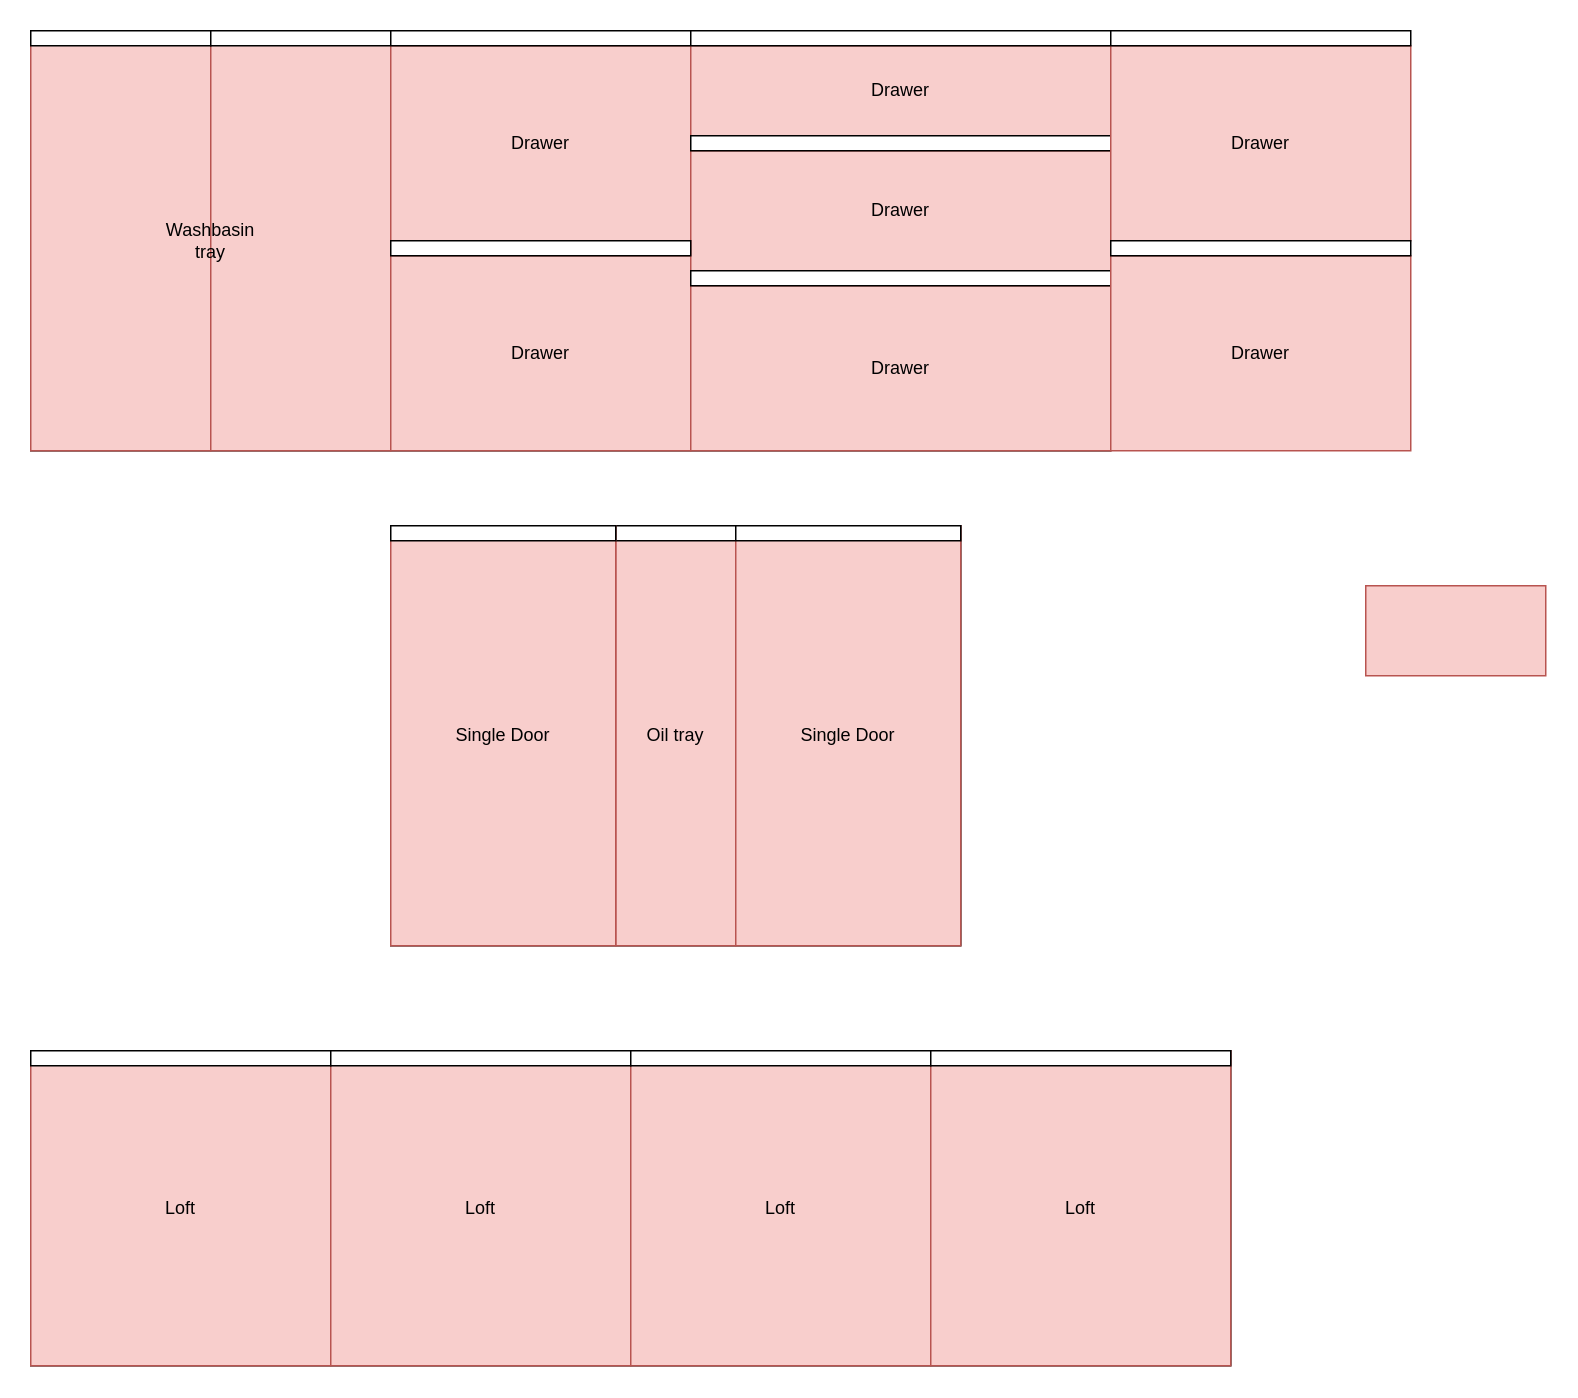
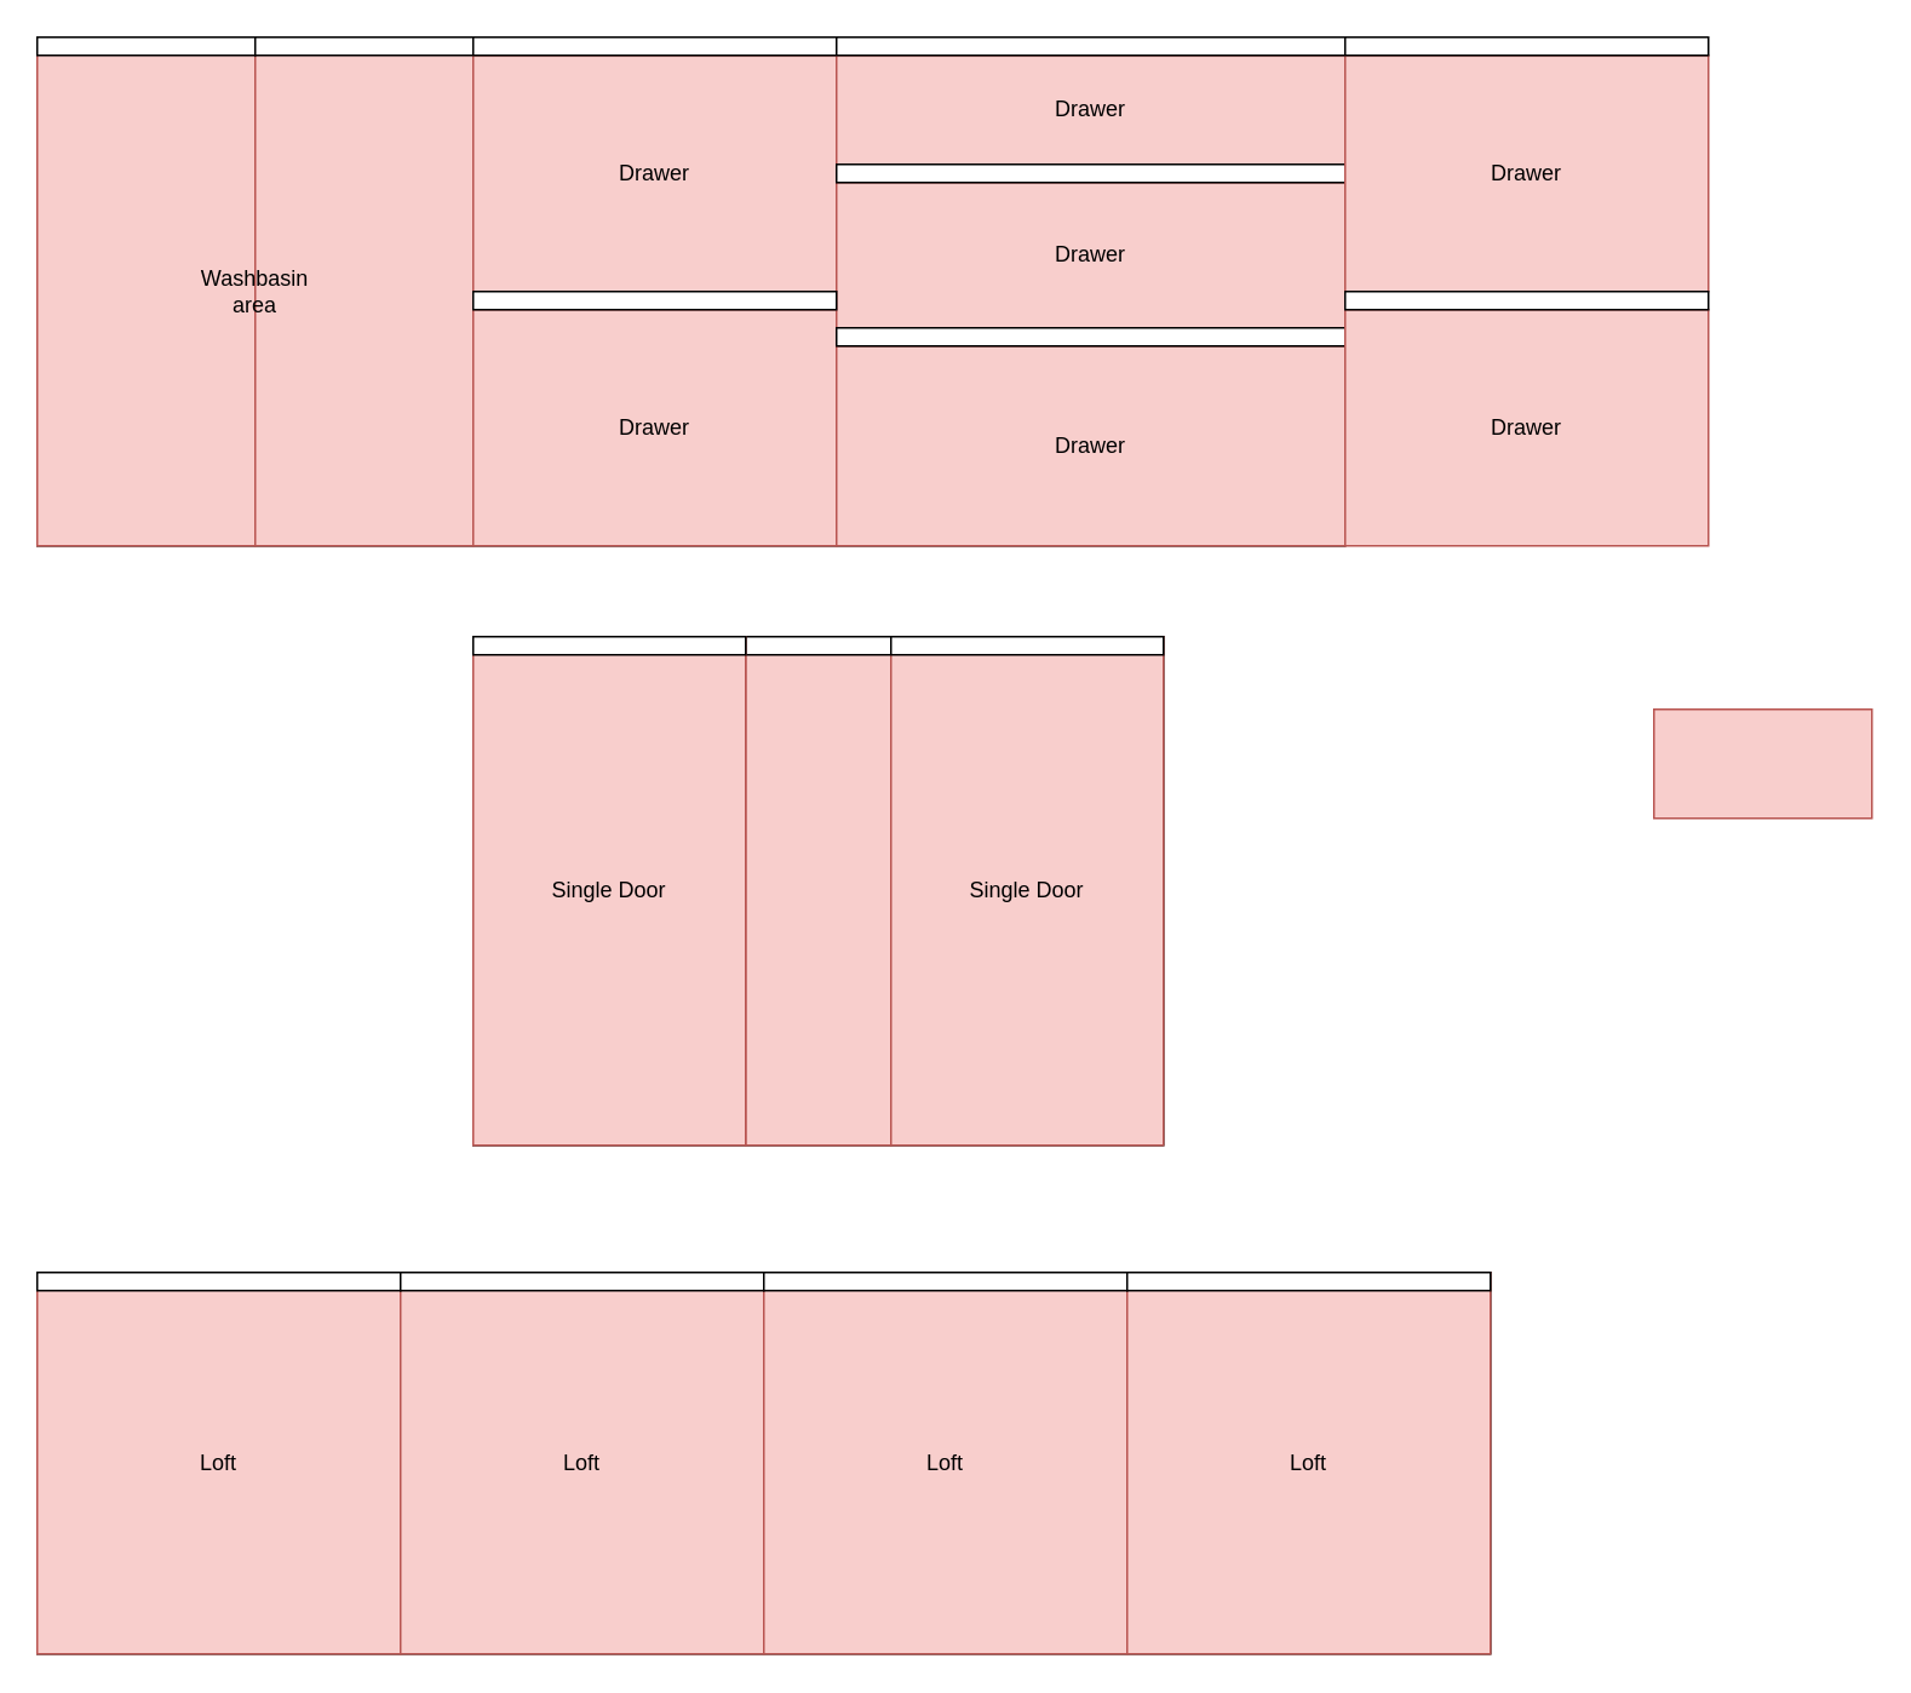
  <mxCell id="0" />
  <mxCell id="1" parent="0" />
  <mxCell id="2" value="" style="rounded=0;whiteSpace=wrap;html=1;container=0;" vertex="1" parent="1"><mxGeometry x="20" y="20" width="720" height="280" as="geometry" /></mxCell>
  <mxCell id="3" value="" style="group;fillColor=#f8cecc;strokeColor=#b85450;container=0;" vertex="1" connectable="0" parent="1"><mxGeometry x="20" y="20" width="120" height="280" as="geometry" /></mxCell>
  <mxCell id="4" value="" style="group;fillColor=#f8cecc;strokeColor=#b85450;gradientColor=none;container=0;" vertex="1" connectable="0" parent="1"><mxGeometry x="140" y="20" width="120" height="280" as="geometry" /></mxCell>
  <mxCell id="5" value="" style="rounded=0;whiteSpace=wrap;html=1;container=0;" vertex="1" parent="1"><mxGeometry x="20" y="20" width="120" height="10" as="geometry" /></mxCell>
  <mxCell id="6" value="" style="rounded=0;whiteSpace=wrap;html=1;container=0;" vertex="1" parent="1"><mxGeometry x="140" y="20" width="120" height="10" as="geometry" /></mxCell>
  <mxCell id="7" value="" style="rounded=0;whiteSpace=wrap;html=1;container=0;" vertex="1" parent="1"><mxGeometry x="260" y="350" width="380" height="280" as="geometry" /></mxCell>
- <mxCell id="8" value="Washbasin tray" style="text;html=1;strokeColor=none;fillColor=none;align=center;verticalAlign=middle;whiteSpace=wrap;rounded=0;" vertex="1" parent="1"><mxGeometry x="110" y="145" width="60" height="30" as="geometry" /></mxCell>
+ <mxCell id="8" value="Washbasin area" style="text;html=1;strokeColor=none;fillColor=none;align=center;verticalAlign=middle;whiteSpace=wrap;rounded=0;" vertex="1" parent="1"><mxGeometry x="110" y="145" width="60" height="30" as="geometry" /></mxCell>
  <mxCell id="9" value="" style="group" vertex="1" connectable="0" parent="1"><mxGeometry x="410" y="350" width="80" height="280" as="geometry" /></mxCell>
  <mxCell id="10" value="" style="rounded=0;whiteSpace=wrap;html=1;container=0;fillColor=#f8cecc;strokeColor=#b85450;" vertex="1" parent="9"><mxGeometry width="80" height="280" as="geometry" /></mxCell>
  <mxCell id="11" value="" style="rounded=0;whiteSpace=wrap;html=1;container=0;" vertex="1" parent="9"><mxGeometry width="80" height="10" as="geometry" /></mxCell>
- <mxCell id="12" value="Oil tray" style="text;html=1;strokeColor=none;fillColor=none;align=center;verticalAlign=middle;whiteSpace=wrap;rounded=0;" vertex="1" parent="9"><mxGeometry x="10" y="125" width="60" height="30" as="geometry" /></mxCell>
  <mxCell id="13" value="Drawer" style="rounded=0;whiteSpace=wrap;html=1;container=0;fillColor=#f8cecc;strokeColor=#b85450;" vertex="1" parent="1"><mxGeometry x="260" y="30" width="200" height="130" as="geometry" /></mxCell>
  <mxCell id="14" value="" style="rounded=0;whiteSpace=wrap;html=1;container=0;" vertex="1" parent="1"><mxGeometry x="260" y="20" width="200" height="10" as="geometry" /></mxCell>
  <mxCell id="15" value="Drawer" style="rounded=0;whiteSpace=wrap;html=1;container=0;fillColor=#f8cecc;strokeColor=#b85450;" vertex="1" parent="1"><mxGeometry x="260" y="170" width="200" height="130" as="geometry" /></mxCell>
  <mxCell id="16" value="Drawer" style="rounded=0;whiteSpace=wrap;html=1;container=0;fillColor=#f8cecc;strokeColor=#b85450;" vertex="1" parent="1"><mxGeometry x="460" y="30" width="280" height="60" as="geometry" /></mxCell>
  <mxCell id="17" value="Drawer" style="rounded=0;whiteSpace=wrap;html=1;container=0;fillColor=#f8cecc;strokeColor=#b85450;" vertex="1" parent="1"><mxGeometry x="460" y="100" width="280" height="80" as="geometry" /></mxCell>
  <mxCell id="18" value="Drawer" style="rounded=0;whiteSpace=wrap;html=1;container=0;fillColor=#f8cecc;strokeColor=#b85450;" vertex="1" parent="1"><mxGeometry x="460" y="190" width="280" height="110" as="geometry" /></mxCell>
  <mxCell id="19" value="" style="rounded=0;whiteSpace=wrap;html=1;container=0;" vertex="1" parent="1"><mxGeometry x="460" y="20" width="280" height="10" as="geometry" /></mxCell>
  <mxCell id="20" value="" style="rounded=0;whiteSpace=wrap;html=1;container=0;" vertex="1" parent="1"><mxGeometry x="460" y="90" width="280" height="10" as="geometry" /></mxCell>
  <mxCell id="21" value="" style="rounded=0;whiteSpace=wrap;html=1;container=0;" vertex="1" parent="1"><mxGeometry x="460" y="180" width="280" height="10" as="geometry" /></mxCell>
  <mxCell id="22" value="" style="rounded=0;whiteSpace=wrap;html=1;container=0;" vertex="1" parent="1"><mxGeometry x="260" y="160" width="200" height="10" as="geometry" /></mxCell>
  <mxCell id="23" value="Drawer" style="rounded=0;whiteSpace=wrap;html=1;container=0;fillColor=#f8cecc;strokeColor=#b85450;" vertex="1" parent="1"><mxGeometry x="740" y="30" width="200" height="130" as="geometry" /></mxCell>
  <mxCell id="24" value="" style="rounded=0;whiteSpace=wrap;html=1;container=0;" vertex="1" parent="1"><mxGeometry x="740" y="20" width="200" height="10" as="geometry" /></mxCell>
  <mxCell id="25" value="Drawer" style="rounded=0;whiteSpace=wrap;html=1;container=0;fillColor=#f8cecc;strokeColor=#b85450;" vertex="1" parent="1"><mxGeometry x="740" y="170" width="200" height="130" as="geometry" /></mxCell>
  <mxCell id="26" value="" style="rounded=0;whiteSpace=wrap;html=1;container=0;" vertex="1" parent="1"><mxGeometry x="740" y="160" width="200" height="10" as="geometry" /></mxCell>
  <mxCell id="27" value="Single Door" style="rounded=0;whiteSpace=wrap;html=1;container=0;fillColor=#f8cecc;strokeColor=#b85450;" vertex="1" parent="1"><mxGeometry x="260" y="350" width="150" height="280" as="geometry" /></mxCell>
  <mxCell id="28" value="Single Door" style="rounded=0;whiteSpace=wrap;html=1;container=0;fillColor=#f8cecc;strokeColor=#b85450;" vertex="1" parent="1"><mxGeometry x="490" y="350" width="150" height="280" as="geometry" /></mxCell>
  <mxCell id="29" value="" style="rounded=0;whiteSpace=wrap;html=1;container=0;" vertex="1" parent="1"><mxGeometry x="490" y="350" width="150" height="10" as="geometry" /></mxCell>
  <mxCell id="30" value="" style="rounded=0;whiteSpace=wrap;html=1;container=0;" vertex="1" parent="1"><mxGeometry x="260" y="350" width="150" height="10" as="geometry" /></mxCell>
  <mxCell id="31" value="" style="rounded=0;whiteSpace=wrap;html=1;" vertex="1" parent="1"><mxGeometry x="20" y="700" width="800" height="210" as="geometry" /></mxCell>
  <mxCell id="32" value="Loft" style="rounded=0;whiteSpace=wrap;html=1;fillColor=#f8cecc;strokeColor=#b85450;" vertex="1" parent="1"><mxGeometry x="20" y="700" width="200" height="210" as="geometry" /></mxCell>
  <mxCell id="33" value="Loft" style="rounded=0;whiteSpace=wrap;html=1;fillColor=#f8cecc;strokeColor=#b85450;" vertex="1" parent="1"><mxGeometry x="220" y="700" width="200" height="210" as="geometry" /></mxCell>
  <mxCell id="34" value="Loft" style="rounded=0;whiteSpace=wrap;html=1;fillColor=#f8cecc;strokeColor=#b85450;" vertex="1" parent="1"><mxGeometry x="420" y="700" width="200" height="210" as="geometry" /></mxCell>
  <mxCell id="35" value="Loft" style="rounded=0;whiteSpace=wrap;html=1;fillColor=#f8cecc;strokeColor=#b85450;" vertex="1" parent="1"><mxGeometry x="620" y="700" width="200" height="210" as="geometry" /></mxCell>
  <mxCell id="36" value="" style="rounded=0;whiteSpace=wrap;html=1;" vertex="1" parent="1"><mxGeometry x="20" y="700" width="200" height="10" as="geometry" /></mxCell>
  <mxCell id="37" value="" style="rounded=0;whiteSpace=wrap;html=1;" vertex="1" parent="1"><mxGeometry x="220" y="700" width="200" height="10" as="geometry" /></mxCell>
  <mxCell id="38" value="" style="rounded=0;whiteSpace=wrap;html=1;" vertex="1" parent="1"><mxGeometry x="420" y="700" width="200" height="10" as="geometry" /></mxCell>
  <mxCell id="39" value="" style="rounded=0;whiteSpace=wrap;html=1;" vertex="1" parent="1"><mxGeometry x="620" y="700" width="200" height="10" as="geometry" /></mxCell>
  <mxCell id="40" value="" style="rounded=0;whiteSpace=wrap;html=1;fillColor=#f8cecc;strokeColor=#b85450;" vertex="1" parent="1"><mxGeometry x="910" y="390" width="120" height="60" as="geometry" /></mxCell>
